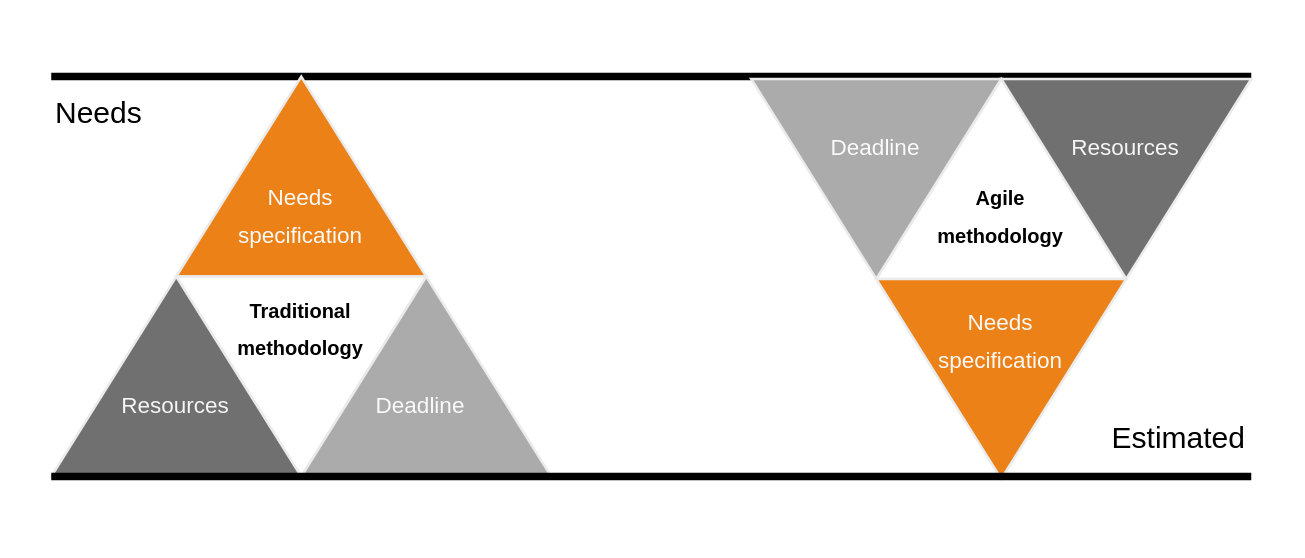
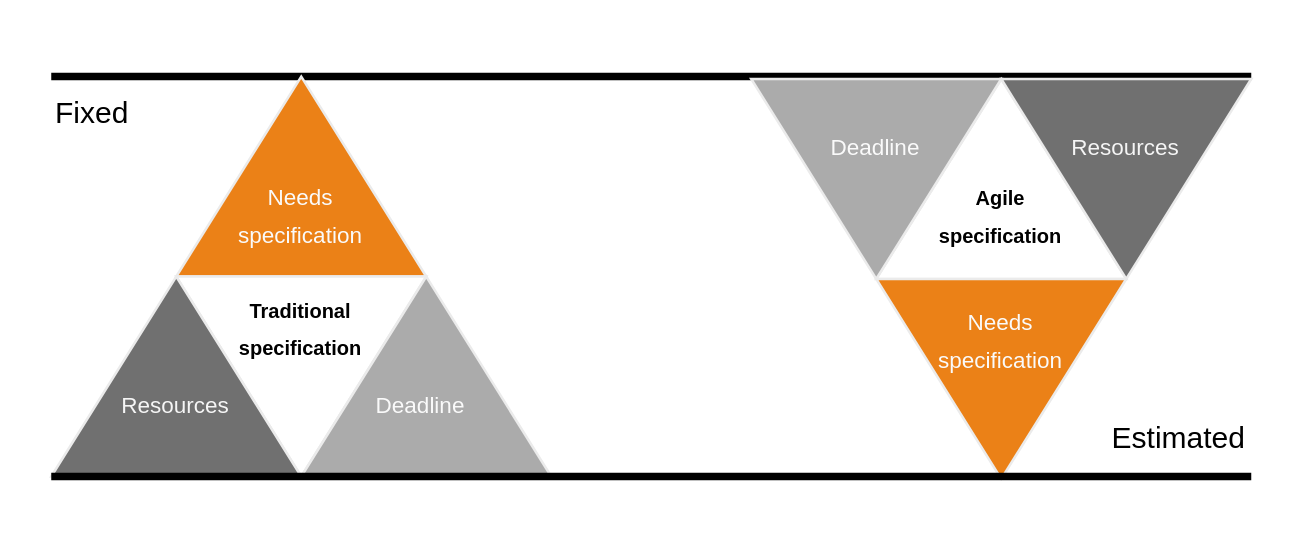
  <mxCell id="0" />
  <mxCell id="1" parent="0" />
  <mxCell id="2" value="" style="endArrow=none;html=1;rounded=0;strokeWidth=3;entryX=-0.012;entryY=0;entryDx=0;entryDy=0;entryPerimeter=0;fontFamily=Helvetica;" parent="1" target="10" edge="1"><mxGeometry width="50" height="50" relative="1" as="geometry"><mxPoint x="20" y="30" as="sourcePoint" /><mxPoint x="530" y="30" as="targetPoint" /></mxGeometry></mxCell>
  <mxCell id="3" value="" style="triangle;whiteSpace=wrap;html=1;rotation=-90;strokeColor=#EBEBEB;fillColor=#EB8117;fontFamily=Helvetica;" parent="1" vertex="1"><mxGeometry x="80" y="20" width="80" height="100" as="geometry" /></mxCell>
  <mxCell id="4" value="" style="triangle;whiteSpace=wrap;html=1;rotation=90;strokeColor=#EBEBEB;fontFamily=Helvetica;" parent="1" vertex="1"><mxGeometry x="80" y="100" width="80" height="100" as="geometry" /></mxCell>
  <mxCell id="5" value="" style="triangle;whiteSpace=wrap;html=1;rotation=-90;strokeColor=#EBEBEB;fillColor=#ABABAB;fontFamily=Helvetica;" parent="1" vertex="1"><mxGeometry x="130" y="100" width="80" height="100" as="geometry" /></mxCell>
  <mxCell id="6" value="" style="triangle;whiteSpace=wrap;html=1;rotation=-90;fillColor=#707070;strokeColor=#EBEBEB;fontFamily=Helvetica;" parent="1" vertex="1"><mxGeometry x="30" y="100" width="80" height="100" as="geometry" /></mxCell>
  <mxCell id="7" value="" style="triangle;whiteSpace=wrap;html=1;rotation=90;direction=west;strokeColor=#EBEBEB;fontFamily=Helvetica;" parent="1" vertex="1"><mxGeometry x="360" y="21" width="80" height="100" as="geometry" /></mxCell>
  <mxCell id="8" value="" style="triangle;whiteSpace=wrap;html=1;rotation=90;strokeColor=#EBEBEB;fillColor=#EB8117;fontFamily=Helvetica;" parent="1" vertex="1"><mxGeometry x="360" y="101" width="80" height="100" as="geometry" /></mxCell>
  <mxCell id="9" value="" style="triangle;whiteSpace=wrap;html=1;rotation=90;strokeColor=#EBEBEB;fillColor=#ABABAB;fontFamily=Helvetica;" parent="1" vertex="1"><mxGeometry x="310" y="21" width="80" height="100" as="geometry" /></mxCell>
  <mxCell id="10" value="" style="triangle;whiteSpace=wrap;html=1;rotation=90;fillColor=#707070;strokeColor=#EBEBEB;fontFamily=Helvetica;" parent="1" vertex="1"><mxGeometry x="410" y="21" width="80" height="100" as="geometry" /></mxCell>
  <mxCell id="11" value="" style="endArrow=none;html=1;rounded=0;strokeWidth=3;entryX=-0.012;entryY=0;entryDx=0;entryDy=0;entryPerimeter=0;fontFamily=Helvetica;" parent="1" edge="1"><mxGeometry width="50" height="50" relative="1" as="geometry"><mxPoint x="20" y="190" as="sourcePoint" /><mxPoint x="500" y="190.04" as="targetPoint" /></mxGeometry></mxCell>
  <mxCell id="12" value="&lt;font&gt;Estimated&lt;/font&gt;" style="text;html=1;strokeColor=none;fillColor=none;align=right;verticalAlign=middle;whiteSpace=wrap;rounded=0;fontFamily=Helvetica;" parent="1" vertex="1"><mxGeometry x="440" y="160" width="60" height="30" as="geometry" /></mxCell>
- <mxCell id="13" value="&lt;font&gt;Needs&lt;/font&gt;" style="text;html=1;strokeColor=none;fillColor=none;align=left;verticalAlign=middle;whiteSpace=wrap;rounded=0;fontFamily=Helvetica;" parent="1" vertex="1"><mxGeometry x="20" y="30" width="60" height="30" as="geometry" /></mxCell>
+ <mxCell id="13" value="&lt;font&gt;Fixed&lt;/font&gt;" style="text;html=1;strokeColor=none;fillColor=none;align=left;verticalAlign=middle;whiteSpace=wrap;rounded=0;fontFamily=Helvetica;" parent="1" vertex="1"><mxGeometry x="20" y="30" width="60" height="30" as="geometry" /></mxCell>
  <mxCell id="14" value="&lt;font style=&quot;font-size: 9px;&quot;&gt;Deadline&lt;/font&gt;" style="text;html=1;strokeColor=none;fillColor=none;align=center;verticalAlign=middle;whiteSpace=wrap;rounded=0;fontColor=#FAFAFA;fontSize=9;fontFamily=Helvetica;" parent="1" vertex="1"><mxGeometry x="320" y="34" width="60" height="50" as="geometry" /></mxCell>
  <mxCell id="15" value="&lt;font style=&quot;font-size: 9px;&quot;&gt;Deadline&lt;/font&gt;" style="text;html=1;strokeColor=none;fillColor=none;align=center;verticalAlign=middle;whiteSpace=wrap;rounded=0;fontColor=#FAFAFA;fontSize=9;fontFamily=Helvetica;" parent="1" vertex="1"><mxGeometry x="138" y="137" width="60" height="50" as="geometry" /></mxCell>
  <mxCell id="16" value="&lt;font style=&quot;font-size: 9px;&quot;&gt;Resources&lt;/font&gt;" style="text;html=1;strokeColor=none;fillColor=none;align=center;verticalAlign=middle;whiteSpace=wrap;rounded=0;fontColor=#F5F5F5;fontSize=9;fontFamily=Helvetica;" parent="1" vertex="1"><mxGeometry x="420" y="34" width="60" height="50" as="geometry" /></mxCell>
  <mxCell id="17" value="&lt;font style=&quot;font-size: 9px;&quot;&gt;Resources&lt;/font&gt;" style="text;html=1;strokeColor=none;fillColor=none;align=center;verticalAlign=middle;whiteSpace=wrap;rounded=0;fontColor=#F5F5F5;fontSize=9;fontFamily=Helvetica;" parent="1" vertex="1"><mxGeometry x="40" y="137" width="60" height="50" as="geometry" /></mxCell>
- <mxCell id="18" value="&lt;font style=&quot;font-size: 8px;&quot;&gt;&lt;span style=&quot;font-size: 8px;&quot;&gt;Agile&lt;br&gt;&lt;/span&gt;methodology&lt;br&gt;&lt;/font&gt;" style="text;html=1;strokeColor=none;fillColor=none;align=center;verticalAlign=middle;whiteSpace=wrap;rounded=0;fontStyle=1;fontFamily=Helvetica;" parent="1" vertex="1"><mxGeometry x="370" y="60" width="60" height="50" as="geometry" /></mxCell>
- <mxCell id="19" value="&lt;font style=&quot;font-size: 8px;&quot;&gt;Traditional&lt;br&gt;methodology&lt;br&gt;&lt;/font&gt;" style="text;html=1;strokeColor=none;fillColor=none;align=center;verticalAlign=middle;whiteSpace=wrap;rounded=0;fontStyle=1;fontFamily=Helvetica;" parent="1" vertex="1"><mxGeometry x="90" y="105" width="60" height="50" as="geometry" /></mxCell>
+ <mxCell id="18" value="&lt;font style=&quot;font-size: 8px;&quot;&gt;&lt;span style=&quot;font-size: 8px;&quot;&gt;Agile&lt;br&gt;&lt;/span&gt;specification&lt;br&gt;&lt;/font&gt;" style="text;html=1;strokeColor=none;fillColor=none;align=center;verticalAlign=middle;whiteSpace=wrap;rounded=0;fontStyle=1;fontFamily=Helvetica;" parent="1" vertex="1"><mxGeometry x="370" y="60" width="60" height="50" as="geometry" /></mxCell>
+ <mxCell id="19" value="&lt;font style=&quot;font-size: 8px;&quot;&gt;Traditional&lt;br&gt;specification&lt;br&gt;&lt;/font&gt;" style="text;html=1;strokeColor=none;fillColor=none;align=center;verticalAlign=middle;whiteSpace=wrap;rounded=0;fontStyle=1;fontFamily=Helvetica;" parent="1" vertex="1"><mxGeometry x="90" y="105" width="60" height="50" as="geometry" /></mxCell>
  <mxCell id="20" value="&lt;font style=&quot;font-size: 9px;&quot;&gt;Needs&lt;br&gt;specification&lt;br&gt;&lt;/font&gt;" style="text;html=1;strokeColor=none;fillColor=none;align=center;verticalAlign=middle;whiteSpace=wrap;rounded=0;fontColor=#FAFAFA;fontFamily=Helvetica;" parent="1" vertex="1"><mxGeometry x="90" y="60" width="60" height="50" as="geometry" /></mxCell>
  <mxCell id="21" value="&lt;font style=&quot;font-size: 9px;&quot;&gt;Needs&lt;br&gt;specification&lt;br&gt;&lt;/font&gt;" style="text;html=1;strokeColor=none;fillColor=none;align=center;verticalAlign=middle;whiteSpace=wrap;rounded=0;fontColor=#FAFAFA;fontFamily=Helvetica;" parent="1" vertex="1"><mxGeometry x="370" y="110" width="60" height="50" as="geometry" /></mxCell>
